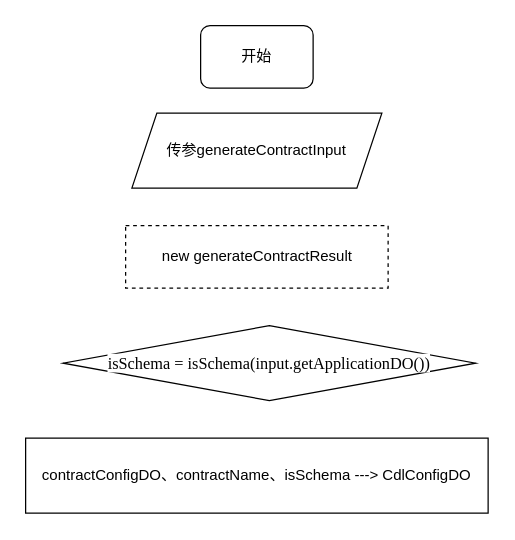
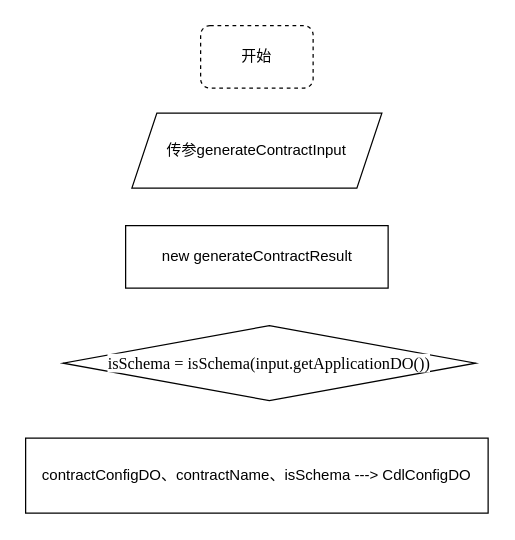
  <mxCell id="0" />
  <mxCell id="1" parent="0" />
- <mxCell id="2" value="开始" style="rounded=1;whiteSpace=wrap;html=1;" vertex="1" parent="1"><mxGeometry x="160" y="20" width="90" height="50" as="geometry" /></mxCell>
+ <mxCell id="2" value="开始" style="rounded=1;whiteSpace=wrap;html=1;dashed=1;" vertex="1" parent="1"><mxGeometry x="160" y="20" width="90" height="50" as="geometry" /></mxCell>
  <mxCell id="3" value="&lt;article class=&quot;4ever-article&quot;&gt;&lt;p style=&quot;text-align: left ; margin-left: 0px&quot;&gt;传参generateContractInput&lt;/p&gt;&lt;/article&gt;" style="shape=parallelogram;perimeter=parallelogramPerimeter;whiteSpace=wrap;html=1;fixedSize=1;" vertex="1" parent="1"><mxGeometry x="105" y="90" width="200" height="60" as="geometry" /></mxCell>
- <mxCell id="4" value="&lt;article class=&quot;4ever-article&quot;&gt;&lt;p style=&quot;text-align: left ; text-indent: 0 ; margin-left: 0&quot;&gt;&lt;span&gt;new generateContractResult&lt;/span&gt;&lt;/p&gt;&lt;/article&gt;" style="html=1;dashed=1;" vertex="1" parent="1"><mxGeometry x="100" y="180" width="210" height="50" as="geometry" /></mxCell>
+ <mxCell id="4" value="&lt;article class=&quot;4ever-article&quot;&gt;&lt;p style=&quot;text-align: left ; text-indent: 0 ; margin-left: 0&quot;&gt;&lt;span&gt;new generateContractResult&lt;/span&gt;&lt;/p&gt;&lt;/article&gt;" style="html=1;" vertex="1" parent="1"><mxGeometry x="100" y="180" width="210" height="50" as="geometry" /></mxCell>
  <mxCell id="5" value="&lt;article class=&quot;4ever-article&quot;&gt;&lt;p style=&quot;text-align: left ; text-indent: 0 ; margin-left: 0&quot;&gt;&lt;span&gt;contractConfigDO、contractName、isSchema ---&amp;gt; CdlConfigDO&lt;/span&gt;&lt;/p&gt;&lt;/article&gt;" style="rounded=0;whiteSpace=wrap;html=1;" vertex="1" parent="1"><mxGeometry x="20" y="350" width="370" height="60" as="geometry" /></mxCell>
  <mxCell id="6" value="&lt;pre style=&quot;font-family: &amp;#34;jetbrains mono&amp;#34; ; font-size: 9.8pt&quot;&gt;&lt;span style=&quot;background-color: rgb(255 , 255 , 255)&quot;&gt;isSchema = isSchema(input.getApplicationDO())&lt;/span&gt;&lt;/pre&gt;" style="rhombus;whiteSpace=wrap;html=1;" vertex="1" parent="1"><mxGeometry x="50" y="260" width="330" height="60" as="geometry" /></mxCell>
